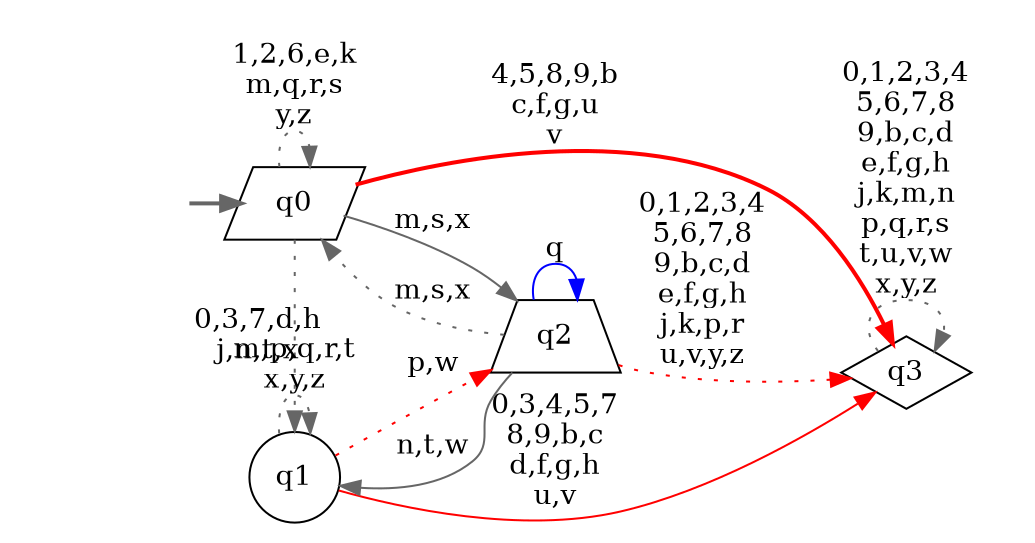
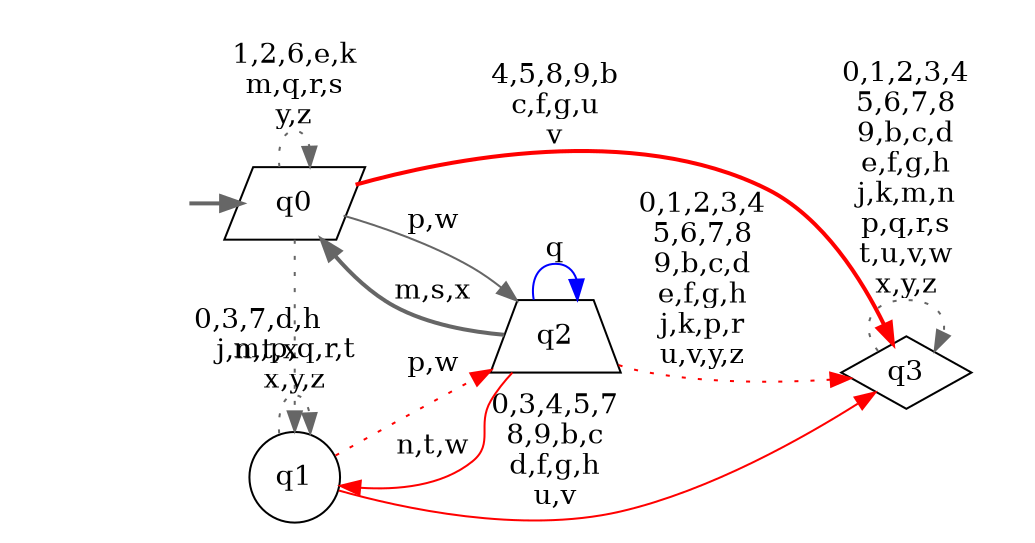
  digraph {
    rankdir=LR
    node [style=filled color=black fillcolor=white]
    edge [color=gray40 style=dotted]
    __start0 [height=0 shape=none style=invis width=0 color="" fillcolor=""]
    n2 [label=q0 shape=parallelogram]
    n3 [label=q1 shape=circle style="rounded,filled"]
    n4 [label=q2 shape=trapezium]
    n5 [label=q3 shape=diamond]
    subgraph cluster_1 {
      nodesep=0.15
      ranksep=0.15
      style=invis
      __start0
      n2
    }
    __start0 -> n2 [penwidth=2 style=solid]
    n2 -> n2 [label="1,2,6,e,k\nm,q,r,s\ny,z"]
    n2 -> n3 [label="0,3,7,d,h\nj,n,t,x"]
-   n2 -> n4 [label="m,s,x" style=solid]
+   n2 -> n4 [label="p,w" style=solid]
    n2 -> n5 [color=red label="4,5,8,9,b\nc,f,g,u\nv" style=bold]
    n3 -> n3 [label="m,p,q,r,t\nx,y,z"]
    n3 -> n4 [color=red label="p,w"]
    n3 -> n5 [color=red label="0,3,4,5,7\n8,9,b,c\nd,f,g,h\nu,v" style=solid]
-   n4 -> n2 [label="m,s,x"]
-   n4 -> n3 [label="n,t,w" style=solid]
+   n4 -> n2 [label="m,s,x" style=bold]
+   n4 -> n3 [color=red label="n,t,w" style=solid]
    n4 -> n4 [color=blue label=q style=solid]
    n4 -> n5 [color=red label="0,1,2,3,4\n5,6,7,8\n9,b,c,d\ne,f,g,h\nj,k,p,r\nu,v,y,z"]
    n5 -> n5 [label="0,1,2,3,4\n5,6,7,8\n9,b,c,d\ne,f,g,h\nj,k,m,n\np,q,r,s\nt,u,v,w\nx,y,z"]
  }
